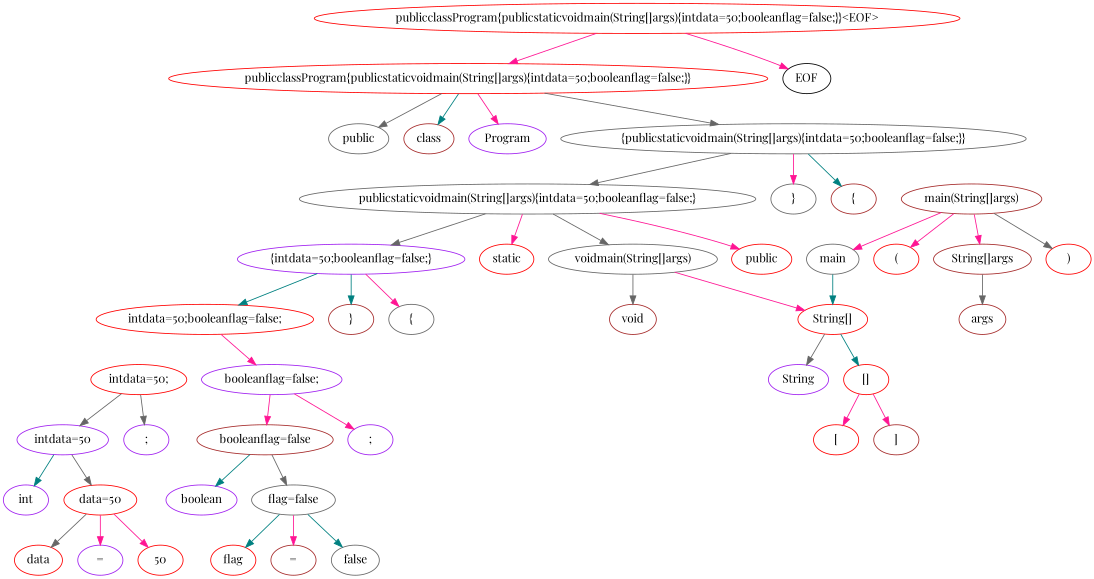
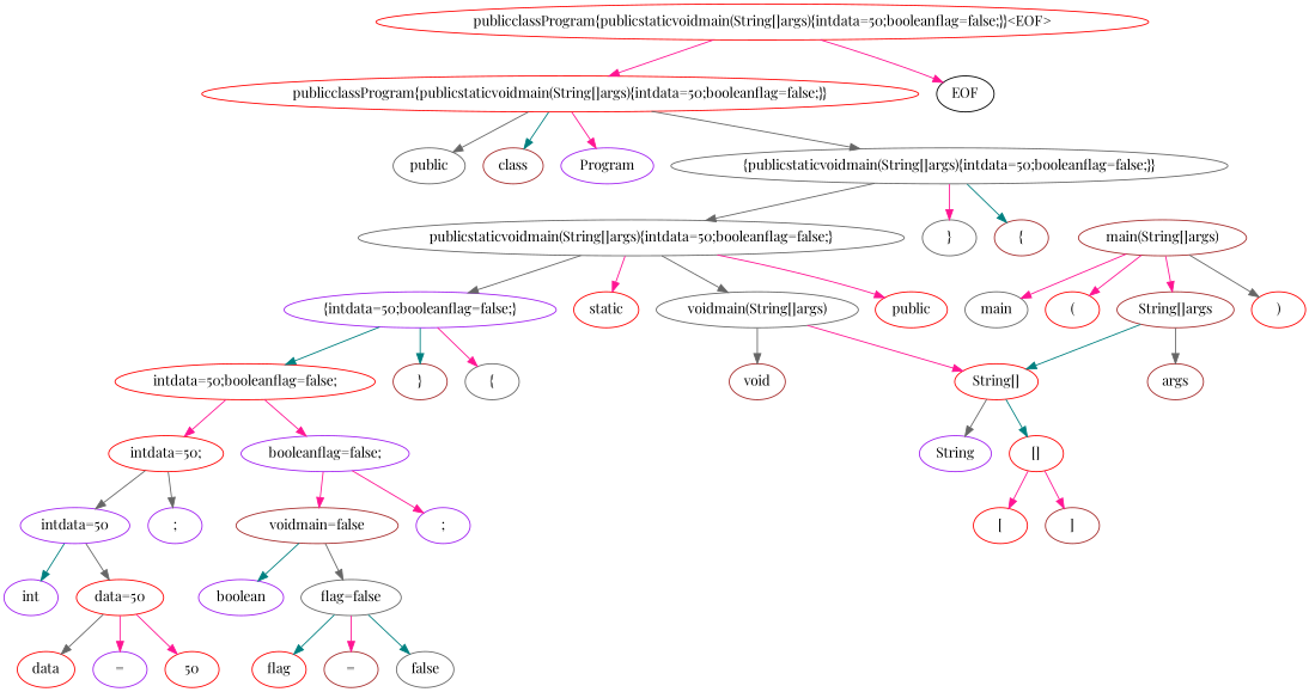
  digraph {
    fontname="Playfair Display"
    node [color=red fontname="Playfair Display"]
    edge [color=deeppink fontname="Playfair Display"]
    n1 [label="publicclassProgram{publicstaticvoidmain(String[]args){intdata=50;booleanflag=false;}}<EOF>"]
    n2 [label="publicclassProgram{publicstaticvoidmain(String[]args){intdata=50;booleanflag=false;}}"]
    n3 [label=<EOF> color=""]
    n4 [color=gray40 label=public]
    n5 [color=brown label=class]
    n6 [color=purple label=Program]
    n7 [color=gray40 label="{publicstaticvoidmain(String[]args){intdata=50;booleanflag=false;}}"]
    n8 [color=brown label="{"]
    n9 [color=gray40 label="publicstaticvoidmain(String[]args){intdata=50;booleanflag=false;}"]
    n10 [color=gray40 label="}"]
    n11 [label=public]
    n12 [label=static]
    n13 [color=gray40 label="voidmain(String[]args)"]
    n14 [color=purple label="{intdata=50;booleanflag=false;}"]
    n15 [color=brown label=void]
    n16 [label="String[]"]
    n17 [color=gray40 label="{"]
    n18 [label="intdata=50;booleanflag=false;"]
    n19 [color=brown label="}"]
    n20 [color=brown label="main(String[]args)"]
    n21 [color=gray40 label=main]
    n22 [label="("]
    n23 [color=brown label="String[]args"]
    n24 [label=")"]
    n25 [color=brown label=args]
    n26 [color=purple label=String]
    n27 [label="[]"]
    n28 [label="["]
    n29 [color=brown label="]"]
    n30 [label="intdata=50;"]
    n31 [color=purple label="booleanflag=false;"]
    n32 [color=purple label="intdata=50"]
    n33 [color=purple label=";"]
-   n34 [color=brown label="booleanflag=false"]
+   n34 [color=brown label="voidmain=false"]
    n35 [color=purple label=";"]
    n36 [color=purple label=int]
    n37 [label="data=50"]
    n38 [label=data]
    n39 [color=purple label="="]
    n40 [label=50]
    n41 [color=purple label=boolean]
    n42 [color=gray40 label="flag=false"]
    n43 [label=flag]
    n44 [color=brown label="="]
    n45 [color=gray40 label=false]
    n1 -> n2
    n1 -> n3
    n2 -> n4 [color=gray40]
    n2 -> n5 [color=teal]
    n2 -> n6
    n2 -> n7 [color=gray40]
    n7 -> n8 [color=teal]
    n7 -> n9 [color=gray40]
    n7 -> n10
    n9 -> n11
    n9 -> n12
    n9 -> n13 [color=gray40]
    n9 -> n14 [color=gray40]
    n13 -> n15 [color=gray40]
    n13 -> n16
    n14 -> n17
    n14 -> n18 [color=teal]
    n14 -> n19 [color=teal]
    n16 -> n26 [color=gray40]
    n16 -> n27 [color=teal]
+   n18 -> n30
    n18 -> n31
    n20 -> n21
    n20 -> n22
    n20 -> n23
    n20 -> n24 [color=gray40]
-   n21 -> n16 [color=teal]
+   n23 -> n16 [color=teal]
    n23 -> n25 [color=gray40]
    n27 -> n28
    n27 -> n29
    n30 -> n32 [color=gray40]
    n30 -> n33 [color=gray40]
    n31 -> n34
    n31 -> n35
    n32 -> n36 [color=teal]
    n32 -> n37 [color=gray40]
    n34 -> n41 [color=teal]
    n34 -> n42 [color=gray40]
    n37 -> n38 [color=gray40]
    n37 -> n39
    n37 -> n40
    n42 -> n43 [color=teal]
    n42 -> n44
    n42 -> n45 [color=teal]
  }
